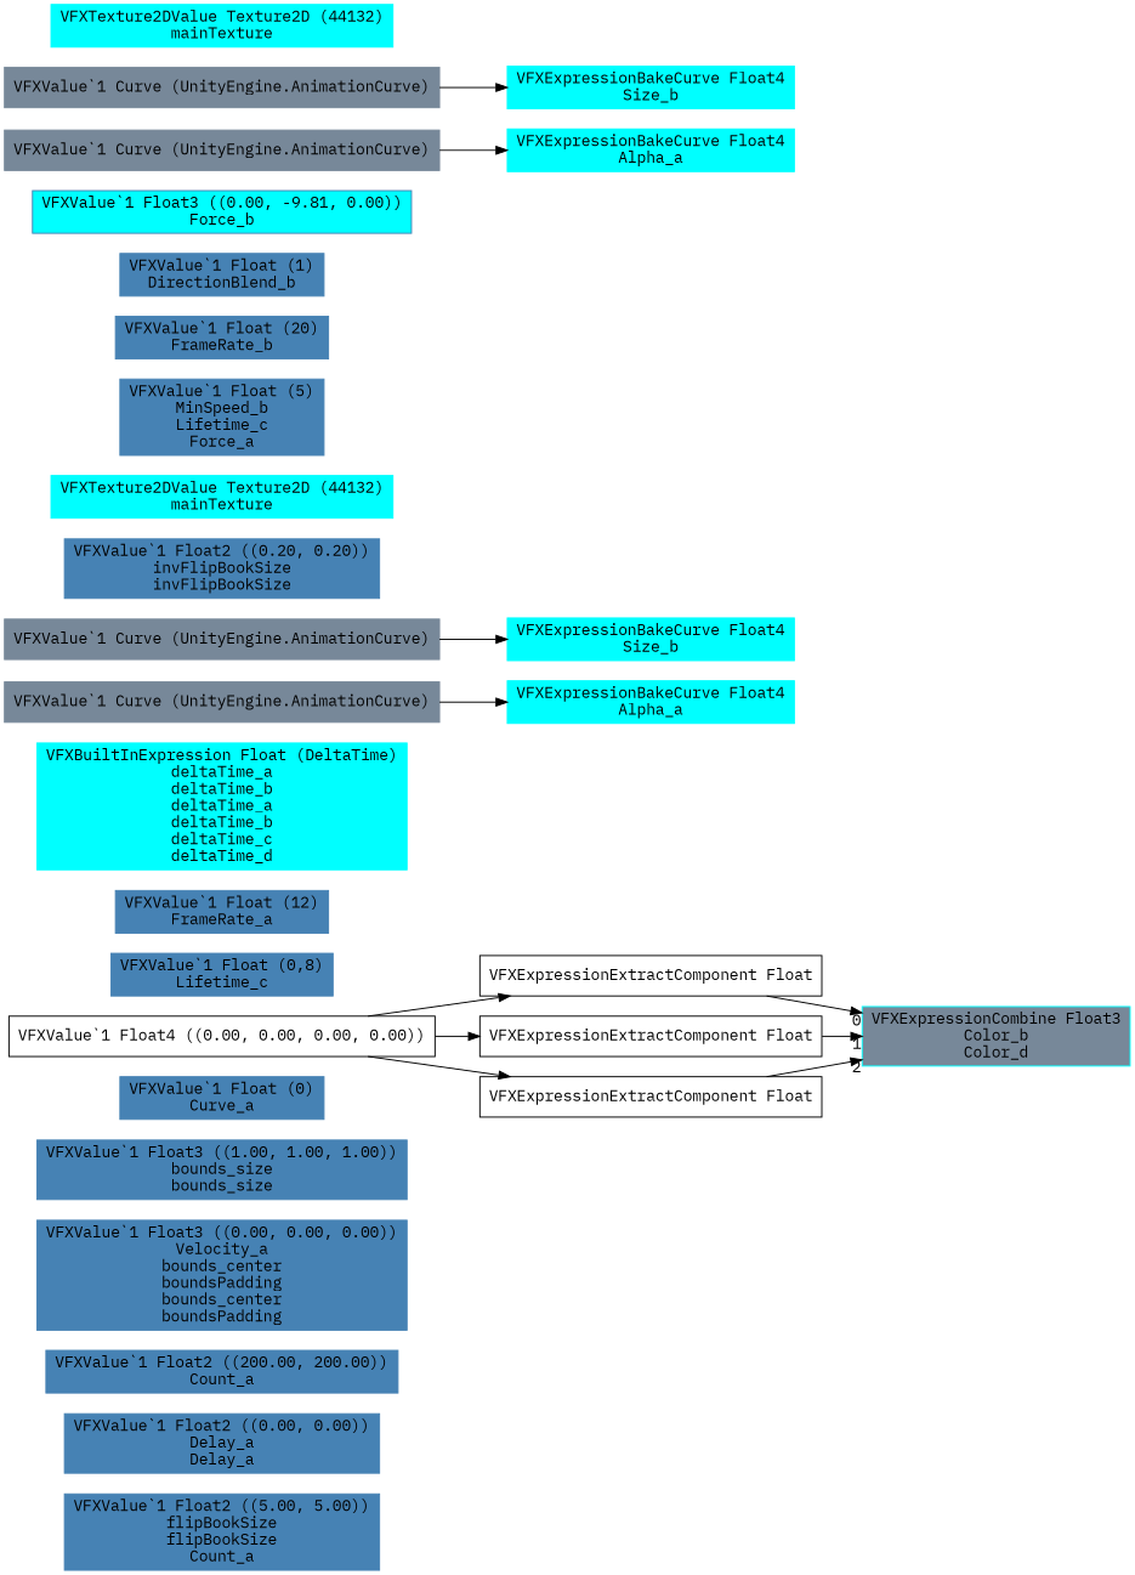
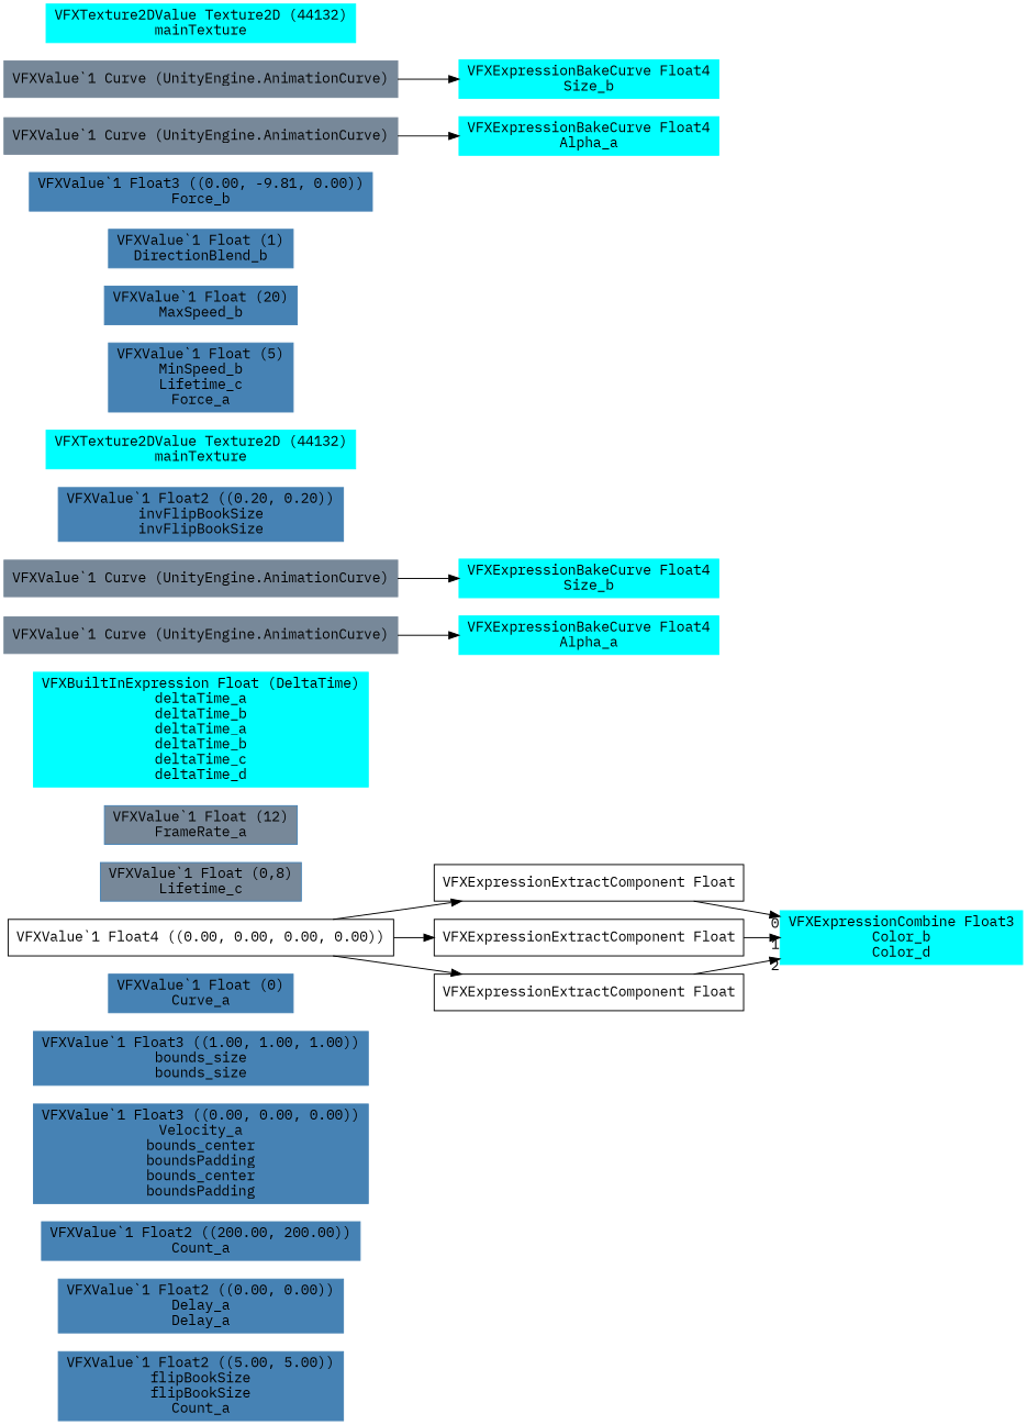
  digraph {
    fontname="IBM Plex Mono"
    rankdir=LR
    node [color=steelblue fontname="IBM Plex Mono" shape=box style=filled]
    edge [fontname="IBM Plex Mono"]
    n1 [label="VFXValue`1 Float2 ((5.00, 5.00))\nflipBookSize\nflipBookSize\nCount_a"]
    n2 [label="VFXValue`1 Float2 ((0.00, 0.00))\nDelay_a\nDelay_a"]
    n3 [label="VFXValue`1 Float2 ((200.00, 200.00))\nCount_a"]
    n4 [label="VFXValue`1 Float3 ((0.00, 0.00, 0.00))\nVelocity_a\nbounds_center\nboundsPadding\nbounds_center\nboundsPadding"]
    n5 [label="VFXValue`1 Float3 ((1.00, 1.00, 1.00))\nbounds_size\nbounds_size"]
    n6 [label="VFXValue`1 Float (0)\nCurve_a"]
-   n7 [color=cyan label="VFXExpressionCombine Float3\nColor_b\nColor_d" fillcolor=lightslategray]
+   n7 [color=cyan label="VFXExpressionCombine Float3\nColor_b\nColor_d"]
    n8 [label="VFXExpressionExtractComponent Float" color="" style=""]
    n9 [label="VFXValue`1 Float4 ((0.00, 0.00, 0.00, 0.00))" color="" style=""]
    n10 [label="VFXExpressionExtractComponent Float" color="" style=""]
    n11 [label="VFXExpressionExtractComponent Float" color="" style=""]
-   n12 [label="VFXValue`1 Float (0,8)\nLifetime_c"]
-   n13 [label="VFXValue`1 Float (12)\nFrameRate_a"]
+   n12 [label="VFXValue`1 Float (0,8)\nLifetime_c" fillcolor=lightslategray]
+   n13 [label="VFXValue`1 Float (12)\nFrameRate_a" fillcolor=lightslategray]
    n14 [color=cyan label="VFXBuiltInExpression Float (DeltaTime)\ndeltaTime_a\ndeltaTime_b\ndeltaTime_a\ndeltaTime_b\ndeltaTime_c\ndeltaTime_d"]
    n15 [color=cyan label="VFXExpressionBakeCurve Float4\nAlpha_a"]
    n16 [color=lightslategray label="VFXValue`1 Curve (UnityEngine.AnimationCurve)"]
    n17 [color=cyan label="VFXExpressionBakeCurve Float4\nSize_b"]
    n18 [color=lightslategray label="VFXValue`1 Curve (UnityEngine.AnimationCurve)"]
    n19 [label="VFXValue`1 Float2 ((0.20, 0.20))\ninvFlipBookSize\ninvFlipBookSize"]
    n20 [color=cyan label="VFXTexture2DValue Texture2D (44132)\nmainTexture"]
    n21 [label="VFXValue`1 Float (5)\nMinSpeed_b\nLifetime_c\nForce_a"]
-   n22 [label="VFXValue`1 Float (20)\nFrameRate_b"]
+   n22 [label="VFXValue`1 Float (20)\nMaxSpeed_b"]
    n23 [label="VFXValue`1 Float (1)\nDirectionBlend_b"]
-   n24 [label="VFXValue`1 Float3 ((0.00, -9.81, 0.00))\nForce_b" fillcolor=cyan]
+   n24 [label="VFXValue`1 Float3 ((0.00, -9.81, 0.00))\nForce_b"]
    n25 [color=cyan label="VFXExpressionBakeCurve Float4\nAlpha_a"]
    n26 [color=lightslategray label="VFXValue`1 Curve (UnityEngine.AnimationCurve)"]
    n27 [color=cyan label="VFXExpressionBakeCurve Float4\nSize_b"]
    n28 [color=lightslategray label="VFXValue`1 Curve (UnityEngine.AnimationCurve)"]
    n29 [color=cyan label="VFXTexture2DValue Texture2D (44132)\nmainTexture"]
    n8 -> n7 [headlabel=0]
    n9 -> n8
    n9 -> n10
    n9 -> n11
    n10 -> n7 [headlabel=1]
    n11 -> n7 [headlabel=2]
    n16 -> n15
    n18 -> n17
    n26 -> n25
    n28 -> n27
  }
